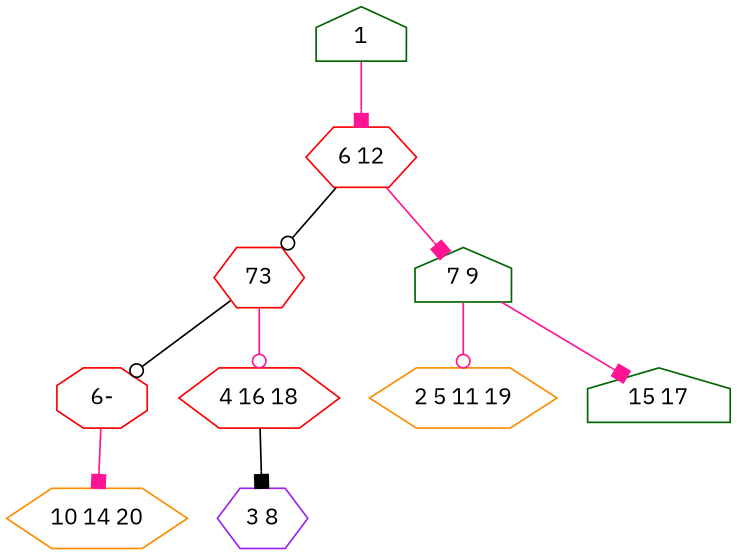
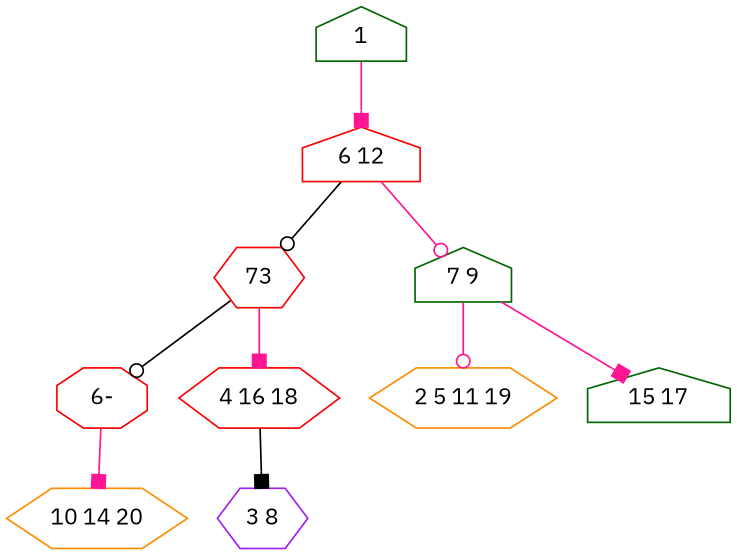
  digraph {
    fontname="IBM Plex Sans"
    node [color=red fontname="IBM Plex Sans" shape=hexagon]
    edge [arrowhead=odot color=deeppink fontname="IBM Plex Sans"]
    n1 [color=darkgreen label=1 shape=house]
-   n2 [label="6 12"]
+   n2 [label="6 12" shape=house]
    n3 [label=73]
    n4 [color=darkgreen label="7 9" shape=house]
    n5 [label="6-" shape=octagon]
    n6 [label="4 16 18"]
    n7 [color=darkorange label="2 5 11 19"]
    n8 [color=darkgreen label="15 17" shape=house]
    n9 [color=darkorange label="10 14 20"]
    n10 [color=purple label="3 8"]
    n1 -> n2 [arrowhead=box]
    n2 -> n3 [color=black]
-   n2 -> n4 [arrowhead=box]
+   n2 -> n4
    n3 -> n5 [color=black]
-   n3 -> n6
+   n3 -> n6 [arrowhead=box]
    n4 -> n7
    n4 -> n8 [arrowhead=box]
    n5 -> n9 [arrowhead=box]
    n6 -> n10 [arrowhead=box color=black]
  }
